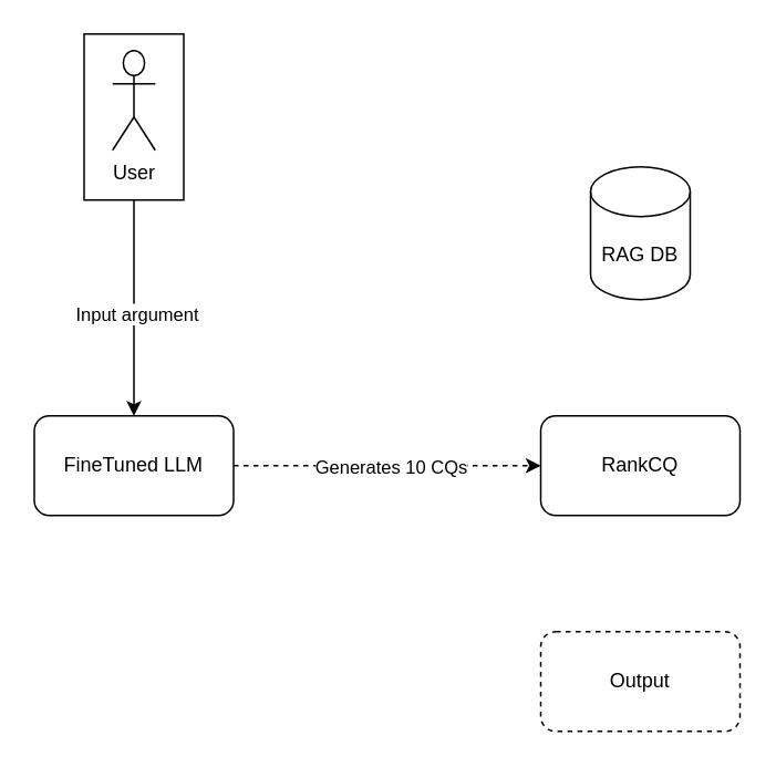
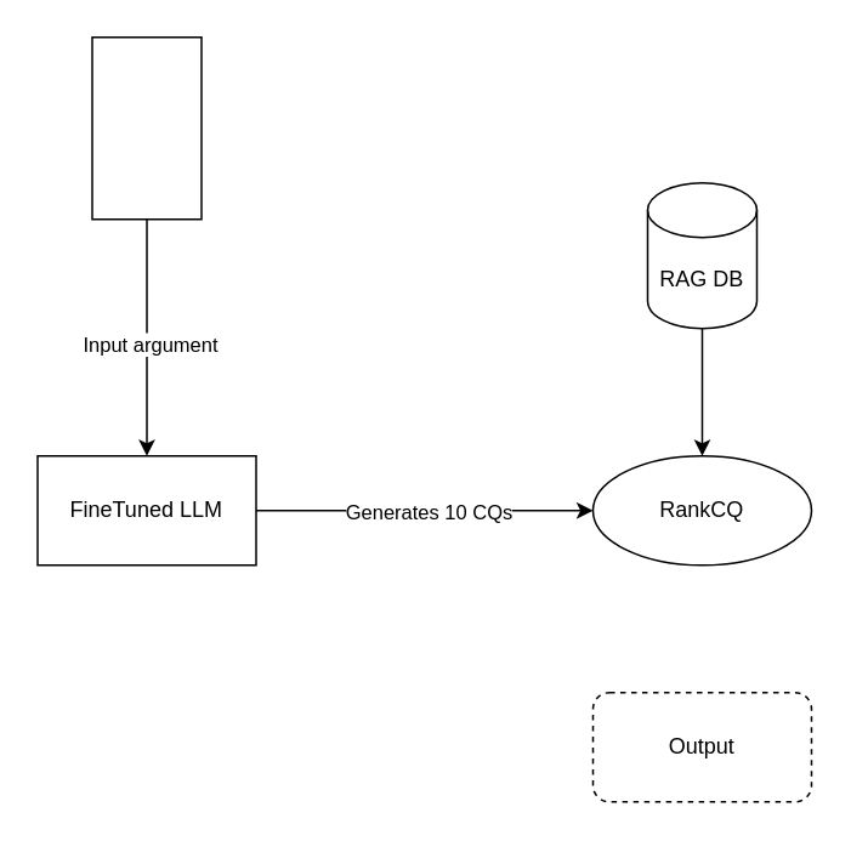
  <mxCell id="0" />
  <mxCell id="1" parent="0" />
- <mxCell id="2" style="edgeStyle=orthogonalEdgeStyle;rounded=0;orthogonalLoop=1;jettySize=auto;html=1;entryX=0;entryY=0.5;entryDx=0;entryDy=0;dashed=1;" edge="1" parent="1" source="4" target="5"><mxGeometry relative="1" as="geometry" /></mxCell>
+ <mxCell id="2" style="edgeStyle=orthogonalEdgeStyle;rounded=0;orthogonalLoop=1;jettySize=auto;html=1;entryX=0;entryY=0.5;entryDx=0;entryDy=0;" edge="1" parent="1" source="4" target="5"><mxGeometry relative="1" as="geometry" /></mxCell>
  <mxCell id="3" value="Generates 10 CQs" style="edgeLabel;html=1;align=center;verticalAlign=middle;resizable=0;points=[];" vertex="1" connectable="0" parent="2"><mxGeometry x="0.015" relative="1" as="geometry"><mxPoint as="offset" /></mxGeometry></mxCell>
- <mxCell id="4" value="FineTuned LLM" style="rounded=1;whiteSpace=wrap;html=1;" vertex="1" parent="1"><mxGeometry x="20" y="250" width="120" height="60" as="geometry" /></mxCell>
- <mxCell id="5" value="RankCQ" style="rounded=1;whiteSpace=wrap;html=1;" vertex="1" parent="1"><mxGeometry x="325" y="250" width="120" height="60" as="geometry" /></mxCell>
+ <mxCell id="4" value="FineTuned LLM" style="whiteSpace=wrap;html=1;rounded=0;" vertex="1" parent="1"><mxGeometry x="20" y="250" width="120" height="60" as="geometry" /></mxCell>
+ <mxCell id="5" value="RankCQ" style="ellipse;whiteSpace=wrap;html=1;" vertex="1" parent="1"><mxGeometry x="325" y="250" width="120" height="60" as="geometry" /></mxCell>
+ <mxCell id="6" style="edgeStyle=orthogonalEdgeStyle;rounded=0;orthogonalLoop=1;jettySize=auto;html=1;exitX=0.5;exitY=1;exitDx=0;exitDy=0;exitPerimeter=0;" edge="1" parent="1" source="7" target="5"><mxGeometry relative="1" as="geometry" /></mxCell>
  <mxCell id="7" value="RAG DB" style="shape=cylinder3;whiteSpace=wrap;html=1;boundedLbl=1;backgroundOutline=1;size=15;" vertex="1" parent="1"><mxGeometry x="355" y="100" width="60" height="80" as="geometry" /></mxCell>
  <mxCell id="8" value="Output" style="rounded=1;whiteSpace=wrap;html=1;dashed=1;" vertex="1" parent="1"><mxGeometry x="325" y="380" width="120" height="60" as="geometry" /></mxCell>
  <mxCell id="9" style="edgeStyle=orthogonalEdgeStyle;rounded=0;orthogonalLoop=1;jettySize=auto;html=1;entryX=0.5;entryY=0;entryDx=0;entryDy=0;exitX=0.5;exitY=1;exitDx=0;exitDy=0;" edge="1" parent="1" source="12" target="4"><mxGeometry relative="1" as="geometry"><mxPoint x="80" y="130" as="sourcePoint" /></mxGeometry></mxCell>
  <mxCell id="10" value="Input argument" style="edgeLabel;html=1;align=center;verticalAlign=middle;resizable=0;points=[];" vertex="1" connectable="0" parent="9"><mxGeometry x="0.041" y="1" relative="1" as="geometry"><mxPoint as="offset" /></mxGeometry></mxCell>
  <mxCell id="11" value="" style="group" vertex="1" connectable="0" parent="1"><mxGeometry x="50" y="20" width="60" height="100" as="geometry" /></mxCell>
  <mxCell id="12" value="" style="rounded=0;whiteSpace=wrap;html=1;" vertex="1" parent="11"><mxGeometry width="60" height="100" as="geometry" /></mxCell>
- <mxCell id="13" value="User" style="shape=umlActor;verticalLabelPosition=bottom;verticalAlign=top;html=1;outlineConnect=0;" vertex="1" parent="11"><mxGeometry x="17.143" y="10" width="25.714" height="60" as="geometry" /></mxCell>
